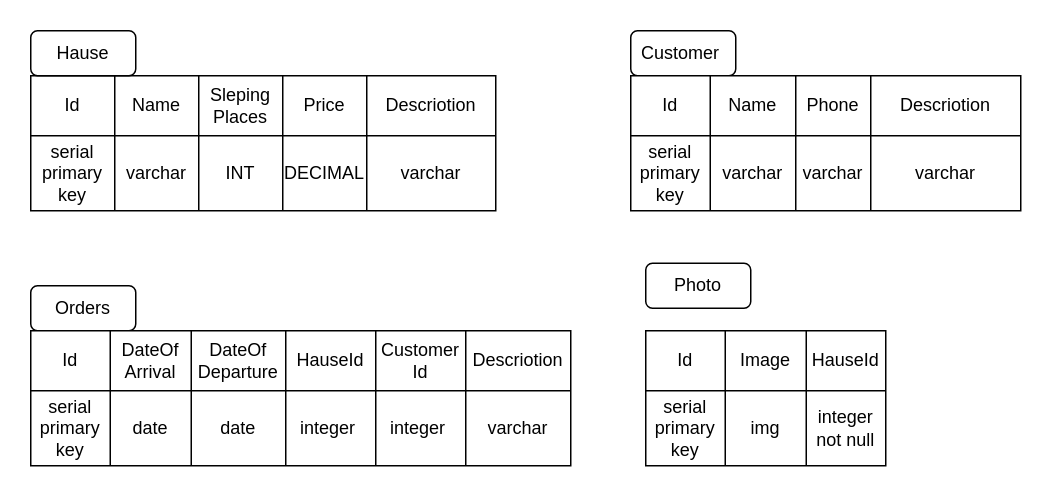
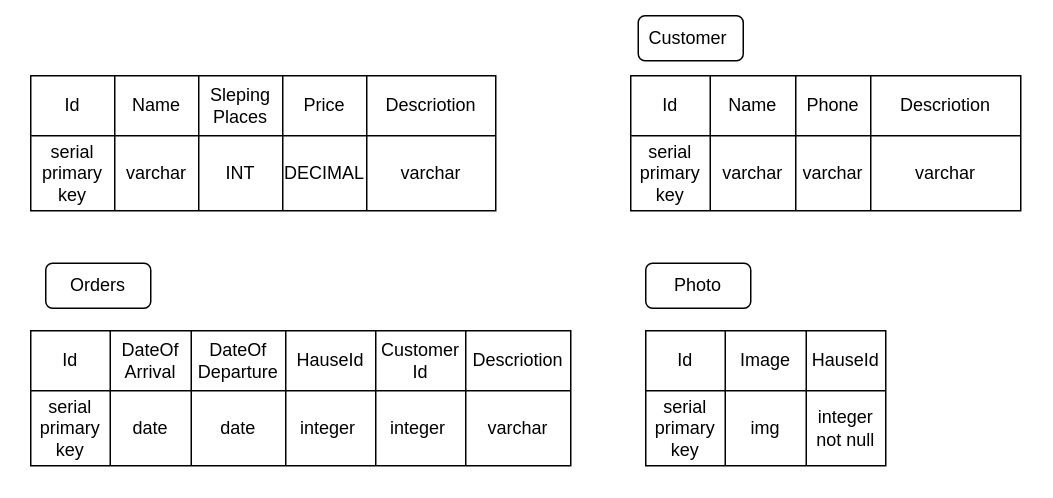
  <mxCell id="0" />
  <mxCell id="1" parent="0" />
  <mxCell id="2" value="" style="shape=table;startSize=0;container=1;collapsible=0;childLayout=tableLayout;" vertex="1" parent="1"><mxGeometry x="20" y="50" width="310" height="90" as="geometry" /></mxCell>
  <mxCell id="3" value="" style="shape=tableRow;horizontal=0;startSize=0;swimlaneHead=0;swimlaneBody=0;strokeColor=inherit;top=0;left=0;bottom=0;right=0;collapsible=0;dropTarget=0;fillColor=none;points=[[0,0.5],[1,0.5]];portConstraint=eastwest;" vertex="1" parent="2"><mxGeometry width="310" height="40" as="geometry" /></mxCell>
  <mxCell id="4" value="Id" style="shape=partialRectangle;html=1;whiteSpace=wrap;connectable=0;strokeColor=inherit;overflow=hidden;fillColor=none;top=0;left=0;bottom=0;right=0;pointerEvents=1;" vertex="1" parent="3"><mxGeometry width="56" height="40" as="geometry"><mxRectangle width="56" height="40" as="alternateBounds" /></mxGeometry></mxCell>
  <mxCell id="5" value="Name" style="shape=partialRectangle;html=1;whiteSpace=wrap;connectable=0;strokeColor=inherit;overflow=hidden;fillColor=none;top=0;left=0;bottom=0;right=0;pointerEvents=1;" vertex="1" parent="3"><mxGeometry x="56" width="56" height="40" as="geometry"><mxRectangle width="56" height="40" as="alternateBounds" /></mxGeometry></mxCell>
  <mxCell id="6" value="Sleping&lt;br&gt;Places" style="shape=partialRectangle;html=1;whiteSpace=wrap;connectable=0;strokeColor=inherit;overflow=hidden;fillColor=none;top=0;left=0;bottom=0;right=0;pointerEvents=1;" vertex="1" parent="3"><mxGeometry x="112" width="56" height="40" as="geometry"><mxRectangle width="56" height="40" as="alternateBounds" /></mxGeometry></mxCell>
  <mxCell id="7" value="Price" style="shape=partialRectangle;html=1;whiteSpace=wrap;connectable=0;strokeColor=inherit;overflow=hidden;fillColor=none;top=0;left=0;bottom=0;right=0;pointerEvents=1;" vertex="1" parent="3"><mxGeometry x="168" width="56" height="40" as="geometry"><mxRectangle width="56" height="40" as="alternateBounds" /></mxGeometry></mxCell>
  <mxCell id="8" value="Descriotion" style="shape=partialRectangle;html=1;whiteSpace=wrap;connectable=0;strokeColor=inherit;overflow=hidden;fillColor=none;top=0;left=0;bottom=0;right=0;pointerEvents=1;" vertex="1" parent="3"><mxGeometry x="224" width="86" height="40" as="geometry"><mxRectangle width="86" height="40" as="alternateBounds" /></mxGeometry></mxCell>
  <mxCell id="9" value="" style="shape=tableRow;horizontal=0;startSize=0;swimlaneHead=0;swimlaneBody=0;strokeColor=inherit;top=0;left=0;bottom=0;right=0;collapsible=0;dropTarget=0;fillColor=none;points=[[0,0.5],[1,0.5]];portConstraint=eastwest;" vertex="1" parent="2"><mxGeometry y="40" width="310" height="50" as="geometry" /></mxCell>
  <mxCell id="10" value="serial primary key" style="shape=partialRectangle;html=1;whiteSpace=wrap;connectable=0;strokeColor=inherit;overflow=hidden;fillColor=none;top=0;left=0;bottom=0;right=0;pointerEvents=1;" vertex="1" parent="9"><mxGeometry width="56" height="50" as="geometry"><mxRectangle width="56" height="50" as="alternateBounds" /></mxGeometry></mxCell>
  <mxCell id="11" value="varchar" style="shape=partialRectangle;html=1;whiteSpace=wrap;connectable=0;strokeColor=inherit;overflow=hidden;fillColor=none;top=0;left=0;bottom=0;right=0;pointerEvents=1;" vertex="1" parent="9"><mxGeometry x="56" width="56" height="50" as="geometry"><mxRectangle width="56" height="50" as="alternateBounds" /></mxGeometry></mxCell>
  <mxCell id="12" value="INT" style="shape=partialRectangle;html=1;whiteSpace=wrap;connectable=0;strokeColor=inherit;overflow=hidden;fillColor=none;top=0;left=0;bottom=0;right=0;pointerEvents=1;" vertex="1" parent="9"><mxGeometry x="112" width="56" height="50" as="geometry"><mxRectangle width="56" height="50" as="alternateBounds" /></mxGeometry></mxCell>
  <mxCell id="13" value="DECIMAL" style="shape=partialRectangle;html=1;whiteSpace=wrap;connectable=0;strokeColor=inherit;overflow=hidden;fillColor=none;top=0;left=0;bottom=0;right=0;pointerEvents=1;" vertex="1" parent="9"><mxGeometry x="168" width="56" height="50" as="geometry"><mxRectangle width="56" height="50" as="alternateBounds" /></mxGeometry></mxCell>
  <mxCell id="14" value="varchar" style="shape=partialRectangle;html=1;whiteSpace=wrap;connectable=0;strokeColor=inherit;overflow=hidden;fillColor=none;top=0;left=0;bottom=0;right=0;pointerEvents=1;" vertex="1" parent="9"><mxGeometry x="224" width="86" height="50" as="geometry"><mxRectangle width="86" height="50" as="alternateBounds" /></mxGeometry></mxCell>
  <mxCell id="15" value="" style="shape=table;startSize=0;container=1;collapsible=0;childLayout=tableLayout;" vertex="1" parent="1"><mxGeometry x="430" y="220" width="160" height="90" as="geometry" /></mxCell>
  <mxCell id="16" value="" style="shape=tableRow;horizontal=0;startSize=0;swimlaneHead=0;swimlaneBody=0;strokeColor=inherit;top=0;left=0;bottom=0;right=0;collapsible=0;dropTarget=0;fillColor=none;points=[[0,0.5],[1,0.5]];portConstraint=eastwest;" vertex="1" parent="15"><mxGeometry width="160" height="40" as="geometry" /></mxCell>
  <mxCell id="17" value="Id" style="shape=partialRectangle;html=1;whiteSpace=wrap;connectable=0;strokeColor=inherit;overflow=hidden;fillColor=none;top=0;left=0;bottom=0;right=0;pointerEvents=1;" vertex="1" parent="16"><mxGeometry width="53" height="40" as="geometry"><mxRectangle width="53" height="40" as="alternateBounds" /></mxGeometry></mxCell>
  <mxCell id="18" value="Image" style="shape=partialRectangle;html=1;whiteSpace=wrap;connectable=0;strokeColor=inherit;overflow=hidden;fillColor=none;top=0;left=0;bottom=0;right=0;pointerEvents=1;" vertex="1" parent="16"><mxGeometry x="53" width="54" height="40" as="geometry"><mxRectangle width="54" height="40" as="alternateBounds" /></mxGeometry></mxCell>
  <mxCell id="19" value="HauseId" style="shape=partialRectangle;html=1;whiteSpace=wrap;connectable=0;strokeColor=inherit;overflow=hidden;fillColor=none;top=0;left=0;bottom=0;right=0;pointerEvents=1;" vertex="1" parent="16"><mxGeometry x="107" width="53" height="40" as="geometry"><mxRectangle width="53" height="40" as="alternateBounds" /></mxGeometry></mxCell>
  <mxCell id="20" value="" style="shape=tableRow;horizontal=0;startSize=0;swimlaneHead=0;swimlaneBody=0;strokeColor=inherit;top=0;left=0;bottom=0;right=0;collapsible=0;dropTarget=0;fillColor=none;points=[[0,0.5],[1,0.5]];portConstraint=eastwest;" vertex="1" parent="15"><mxGeometry y="40" width="160" height="50" as="geometry" /></mxCell>
  <mxCell id="21" value="serial primary key" style="shape=partialRectangle;html=1;whiteSpace=wrap;connectable=0;strokeColor=inherit;overflow=hidden;fillColor=none;top=0;left=0;bottom=0;right=0;pointerEvents=1;" vertex="1" parent="20"><mxGeometry width="53" height="50" as="geometry"><mxRectangle width="53" height="50" as="alternateBounds" /></mxGeometry></mxCell>
  <mxCell id="22" value="img" style="shape=partialRectangle;html=1;whiteSpace=wrap;connectable=0;strokeColor=inherit;overflow=hidden;fillColor=none;top=0;left=0;bottom=0;right=0;pointerEvents=1;" vertex="1" parent="20"><mxGeometry x="53" width="54" height="50" as="geometry"><mxRectangle width="54" height="50" as="alternateBounds" /></mxGeometry></mxCell>
  <mxCell id="23" value="integer not null" style="shape=partialRectangle;html=1;whiteSpace=wrap;connectable=0;strokeColor=inherit;overflow=hidden;fillColor=none;top=0;left=0;bottom=0;right=0;pointerEvents=1;" vertex="1" parent="20"><mxGeometry x="107" width="53" height="50" as="geometry"><mxRectangle width="53" height="50" as="alternateBounds" /></mxGeometry></mxCell>
- <mxCell id="24" value="Hause" style="rounded=1;whiteSpace=wrap;html=1;" vertex="1" parent="1"><mxGeometry x="20" y="20" width="70" height="30" as="geometry" /></mxCell>
- <mxCell id="25" value="Customer&amp;nbsp;" style="rounded=1;whiteSpace=wrap;html=1;" vertex="1" parent="1"><mxGeometry x="420" y="20" width="70" height="30" as="geometry" /></mxCell>
- <mxCell id="26" value="Orders" style="rounded=1;whiteSpace=wrap;html=1;" vertex="1" parent="1"><mxGeometry x="20" y="190" width="70" height="30" as="geometry" /></mxCell>
+ <mxCell id="25" value="Customer&amp;nbsp;" style="rounded=1;whiteSpace=wrap;html=1;" vertex="1" parent="1"><mxGeometry x="425" y="10" width="70" height="30" as="geometry" /></mxCell>
+ <mxCell id="26" value="Orders" style="rounded=1;whiteSpace=wrap;html=1;" vertex="1" parent="1"><mxGeometry x="30" y="175" width="70" height="30" as="geometry" /></mxCell>
  <mxCell id="27" value="Photo" style="rounded=1;whiteSpace=wrap;html=1;" vertex="1" parent="1"><mxGeometry x="430" y="175" width="70" height="30" as="geometry" /></mxCell>
  <mxCell id="28" value="" style="shape=table;startSize=0;container=1;collapsible=0;childLayout=tableLayout;" vertex="1" parent="1"><mxGeometry x="420" y="50" width="260" height="90" as="geometry" /></mxCell>
  <mxCell id="29" value="" style="shape=tableRow;horizontal=0;startSize=0;swimlaneHead=0;swimlaneBody=0;strokeColor=inherit;top=0;left=0;bottom=0;right=0;collapsible=0;dropTarget=0;fillColor=none;points=[[0,0.5],[1,0.5]];portConstraint=eastwest;" vertex="1" parent="28"><mxGeometry width="260" height="40" as="geometry" /></mxCell>
  <mxCell id="30" value="Id" style="shape=partialRectangle;html=1;whiteSpace=wrap;connectable=0;strokeColor=inherit;overflow=hidden;fillColor=none;top=0;left=0;bottom=0;right=0;pointerEvents=1;" vertex="1" parent="29"><mxGeometry width="53" height="40" as="geometry"><mxRectangle width="53" height="40" as="alternateBounds" /></mxGeometry></mxCell>
  <mxCell id="31" value="Name" style="shape=partialRectangle;html=1;whiteSpace=wrap;connectable=0;strokeColor=inherit;overflow=hidden;fillColor=none;top=0;left=0;bottom=0;right=0;pointerEvents=1;" vertex="1" parent="29"><mxGeometry x="53" width="57" height="40" as="geometry"><mxRectangle width="57" height="40" as="alternateBounds" /></mxGeometry></mxCell>
  <mxCell id="32" value="Phone" style="shape=partialRectangle;html=1;whiteSpace=wrap;connectable=0;strokeColor=inherit;overflow=hidden;fillColor=none;top=0;left=0;bottom=0;right=0;pointerEvents=1;" vertex="1" parent="29"><mxGeometry x="110" width="50" height="40" as="geometry"><mxRectangle width="50" height="40" as="alternateBounds" /></mxGeometry></mxCell>
  <mxCell id="33" value="Descriotion" style="shape=partialRectangle;html=1;whiteSpace=wrap;connectable=0;strokeColor=inherit;overflow=hidden;fillColor=none;top=0;left=0;bottom=0;right=0;pointerEvents=1;" vertex="1" parent="29"><mxGeometry x="160" width="100" height="40" as="geometry"><mxRectangle width="100" height="40" as="alternateBounds" /></mxGeometry></mxCell>
  <mxCell id="34" value="" style="shape=tableRow;horizontal=0;startSize=0;swimlaneHead=0;swimlaneBody=0;strokeColor=inherit;top=0;left=0;bottom=0;right=0;collapsible=0;dropTarget=0;fillColor=none;points=[[0,0.5],[1,0.5]];portConstraint=eastwest;" vertex="1" parent="28"><mxGeometry y="40" width="260" height="50" as="geometry" /></mxCell>
  <mxCell id="35" value="serial primary key" style="shape=partialRectangle;html=1;whiteSpace=wrap;connectable=0;strokeColor=inherit;overflow=hidden;fillColor=none;top=0;left=0;bottom=0;right=0;pointerEvents=1;" vertex="1" parent="34"><mxGeometry width="53" height="50" as="geometry"><mxRectangle width="53" height="50" as="alternateBounds" /></mxGeometry></mxCell>
  <mxCell id="36" value="varchar" style="shape=partialRectangle;html=1;whiteSpace=wrap;connectable=0;strokeColor=inherit;overflow=hidden;fillColor=none;top=0;left=0;bottom=0;right=0;pointerEvents=1;" vertex="1" parent="34"><mxGeometry x="53" width="57" height="50" as="geometry"><mxRectangle width="57" height="50" as="alternateBounds" /></mxGeometry></mxCell>
  <mxCell id="37" value="varchar" style="shape=partialRectangle;html=1;whiteSpace=wrap;connectable=0;strokeColor=inherit;overflow=hidden;fillColor=none;top=0;left=0;bottom=0;right=0;pointerEvents=1;" vertex="1" parent="34"><mxGeometry x="110" width="50" height="50" as="geometry"><mxRectangle width="50" height="50" as="alternateBounds" /></mxGeometry></mxCell>
  <mxCell id="38" value="varchar" style="shape=partialRectangle;html=1;whiteSpace=wrap;connectable=0;strokeColor=inherit;overflow=hidden;fillColor=none;top=0;left=0;bottom=0;right=0;pointerEvents=1;" vertex="1" parent="34"><mxGeometry x="160" width="100" height="50" as="geometry"><mxRectangle width="100" height="50" as="alternateBounds" /></mxGeometry></mxCell>
  <mxCell id="39" value="" style="shape=table;startSize=0;container=1;collapsible=0;childLayout=tableLayout;" vertex="1" parent="1"><mxGeometry x="20" y="220" width="360" height="90" as="geometry" /></mxCell>
  <mxCell id="40" value="" style="shape=tableRow;horizontal=0;startSize=0;swimlaneHead=0;swimlaneBody=0;strokeColor=inherit;top=0;left=0;bottom=0;right=0;collapsible=0;dropTarget=0;fillColor=none;points=[[0,0.5],[1,0.5]];portConstraint=eastwest;" vertex="1" parent="39"><mxGeometry width="360" height="40" as="geometry" /></mxCell>
  <mxCell id="41" value="Id" style="shape=partialRectangle;html=1;whiteSpace=wrap;connectable=0;strokeColor=inherit;overflow=hidden;fillColor=none;top=0;left=0;bottom=0;right=0;pointerEvents=1;" vertex="1" parent="40"><mxGeometry width="53" height="40" as="geometry"><mxRectangle width="53" height="40" as="alternateBounds" /></mxGeometry></mxCell>
  <mxCell id="42" value="DateOf Arrival" style="shape=partialRectangle;html=1;whiteSpace=wrap;connectable=0;strokeColor=inherit;overflow=hidden;fillColor=none;top=0;left=0;bottom=0;right=0;pointerEvents=1;" vertex="1" parent="40"><mxGeometry x="53" width="54" height="40" as="geometry"><mxRectangle width="54" height="40" as="alternateBounds" /></mxGeometry></mxCell>
  <mxCell id="43" value="DateOf Departure" style="shape=partialRectangle;html=1;whiteSpace=wrap;connectable=0;strokeColor=inherit;overflow=hidden;fillColor=none;top=0;left=0;bottom=0;right=0;pointerEvents=1;" vertex="1" parent="40"><mxGeometry x="107" width="63" height="40" as="geometry"><mxRectangle width="63" height="40" as="alternateBounds" /></mxGeometry></mxCell>
  <mxCell id="44" value="HauseId" style="shape=partialRectangle;html=1;whiteSpace=wrap;connectable=0;strokeColor=inherit;overflow=hidden;fillColor=none;top=0;left=0;bottom=0;right=0;pointerEvents=1;" vertex="1" parent="40"><mxGeometry x="170" width="60" height="40" as="geometry"><mxRectangle width="60" height="40" as="alternateBounds" /></mxGeometry></mxCell>
  <mxCell id="45" value="Customer Id" style="shape=partialRectangle;html=1;whiteSpace=wrap;connectable=0;strokeColor=inherit;overflow=hidden;fillColor=none;top=0;left=0;bottom=0;right=0;pointerEvents=1;" vertex="1" parent="40"><mxGeometry x="230" width="60" height="40" as="geometry"><mxRectangle width="60" height="40" as="alternateBounds" /></mxGeometry></mxCell>
  <mxCell id="46" value="Descriotion" style="shape=partialRectangle;html=1;whiteSpace=wrap;connectable=0;strokeColor=inherit;overflow=hidden;fillColor=none;top=0;left=0;bottom=0;right=0;pointerEvents=1;" vertex="1" parent="40"><mxGeometry x="290" width="70" height="40" as="geometry"><mxRectangle width="70" height="40" as="alternateBounds" /></mxGeometry></mxCell>
  <mxCell id="47" value="" style="shape=tableRow;horizontal=0;startSize=0;swimlaneHead=0;swimlaneBody=0;strokeColor=inherit;top=0;left=0;bottom=0;right=0;collapsible=0;dropTarget=0;fillColor=none;points=[[0,0.5],[1,0.5]];portConstraint=eastwest;" vertex="1" parent="39"><mxGeometry y="40" width="360" height="50" as="geometry" /></mxCell>
  <mxCell id="48" value="serial primary key" style="shape=partialRectangle;html=1;whiteSpace=wrap;connectable=0;strokeColor=inherit;overflow=hidden;fillColor=none;top=0;left=0;bottom=0;right=0;pointerEvents=1;" vertex="1" parent="47"><mxGeometry width="53" height="50" as="geometry"><mxRectangle width="53" height="50" as="alternateBounds" /></mxGeometry></mxCell>
  <mxCell id="49" value="date" style="shape=partialRectangle;html=1;whiteSpace=wrap;connectable=0;strokeColor=inherit;overflow=hidden;fillColor=none;top=0;left=0;bottom=0;right=0;pointerEvents=1;" vertex="1" parent="47"><mxGeometry x="53" width="54" height="50" as="geometry"><mxRectangle width="54" height="50" as="alternateBounds" /></mxGeometry></mxCell>
  <mxCell id="50" value="date" style="shape=partialRectangle;html=1;whiteSpace=wrap;connectable=0;strokeColor=inherit;overflow=hidden;fillColor=none;top=0;left=0;bottom=0;right=0;pointerEvents=1;" vertex="1" parent="47"><mxGeometry x="107" width="63" height="50" as="geometry"><mxRectangle width="63" height="50" as="alternateBounds" /></mxGeometry></mxCell>
  <mxCell id="51" value="integer&amp;nbsp;" style="shape=partialRectangle;html=1;whiteSpace=wrap;connectable=0;strokeColor=inherit;overflow=hidden;fillColor=none;top=0;left=0;bottom=0;right=0;pointerEvents=1;" vertex="1" parent="47"><mxGeometry x="170" width="60" height="50" as="geometry"><mxRectangle width="60" height="50" as="alternateBounds" /></mxGeometry></mxCell>
  <mxCell id="52" value="integer&amp;nbsp;" style="shape=partialRectangle;html=1;whiteSpace=wrap;connectable=0;strokeColor=inherit;overflow=hidden;fillColor=none;top=0;left=0;bottom=0;right=0;pointerEvents=1;" vertex="1" parent="47"><mxGeometry x="230" width="60" height="50" as="geometry"><mxRectangle width="60" height="50" as="alternateBounds" /></mxGeometry></mxCell>
  <mxCell id="53" value="varchar" style="shape=partialRectangle;html=1;whiteSpace=wrap;connectable=0;strokeColor=inherit;overflow=hidden;fillColor=none;top=0;left=0;bottom=0;right=0;pointerEvents=1;" vertex="1" parent="47"><mxGeometry x="290" width="70" height="50" as="geometry"><mxRectangle width="70" height="50" as="alternateBounds" /></mxGeometry></mxCell>
